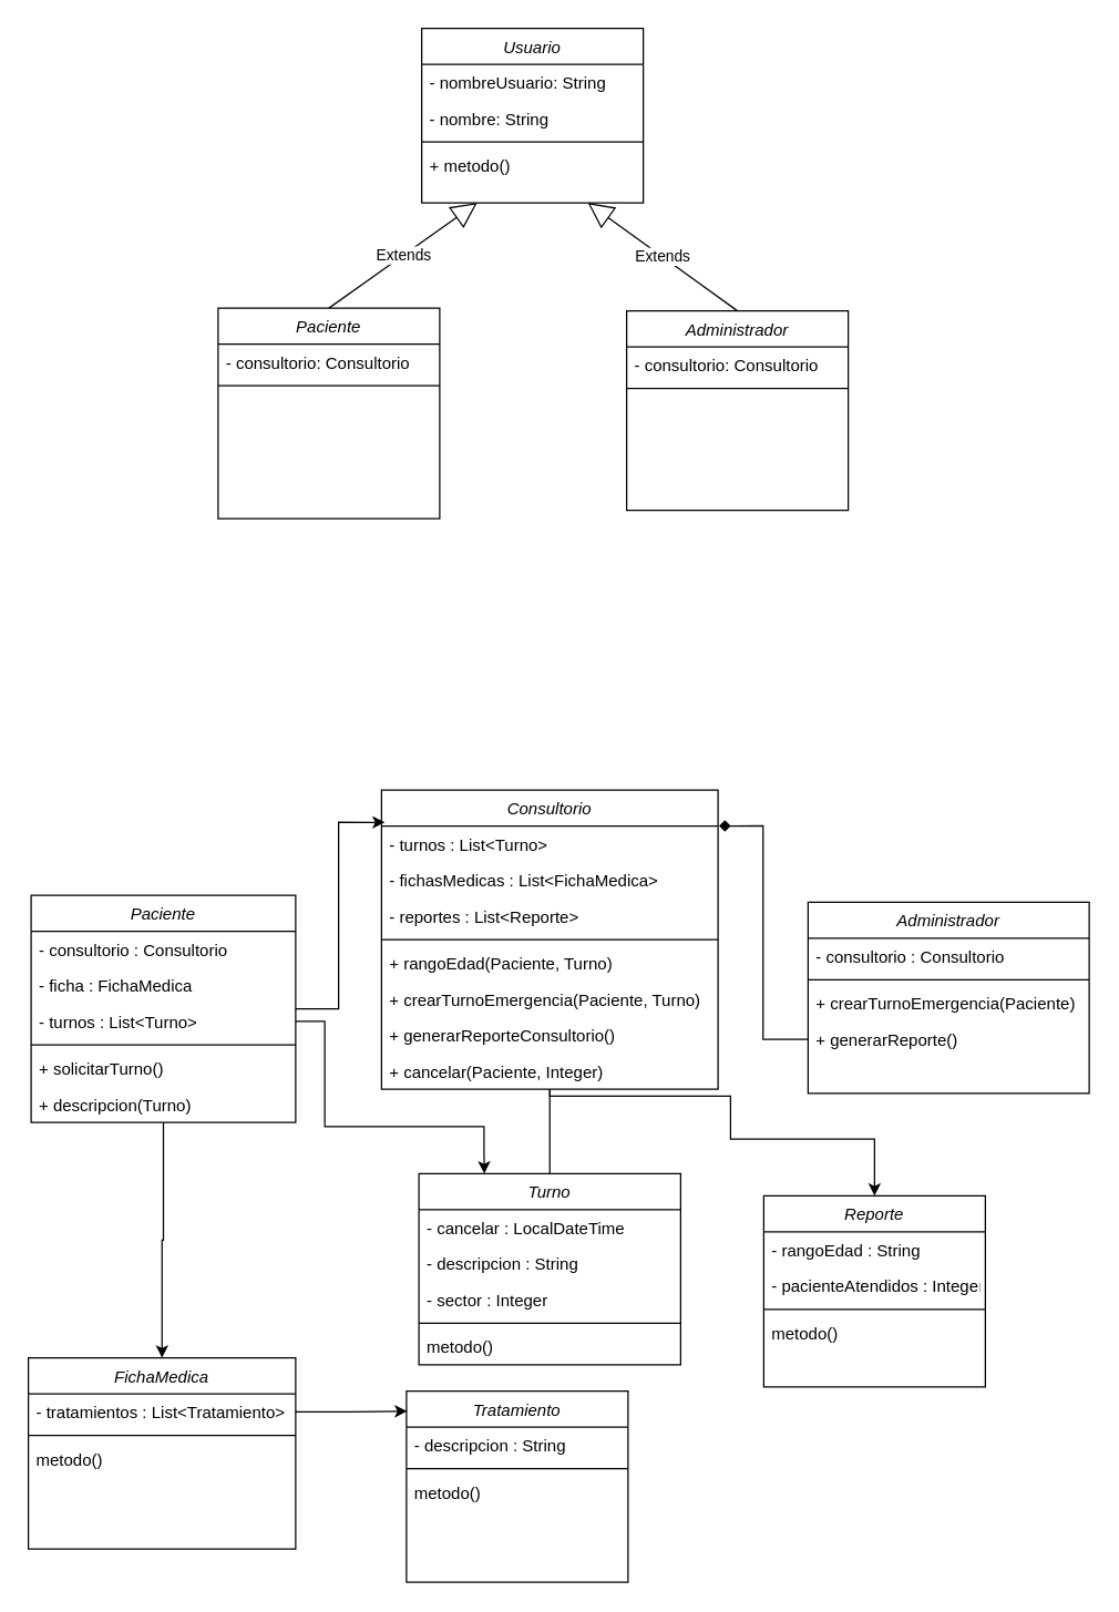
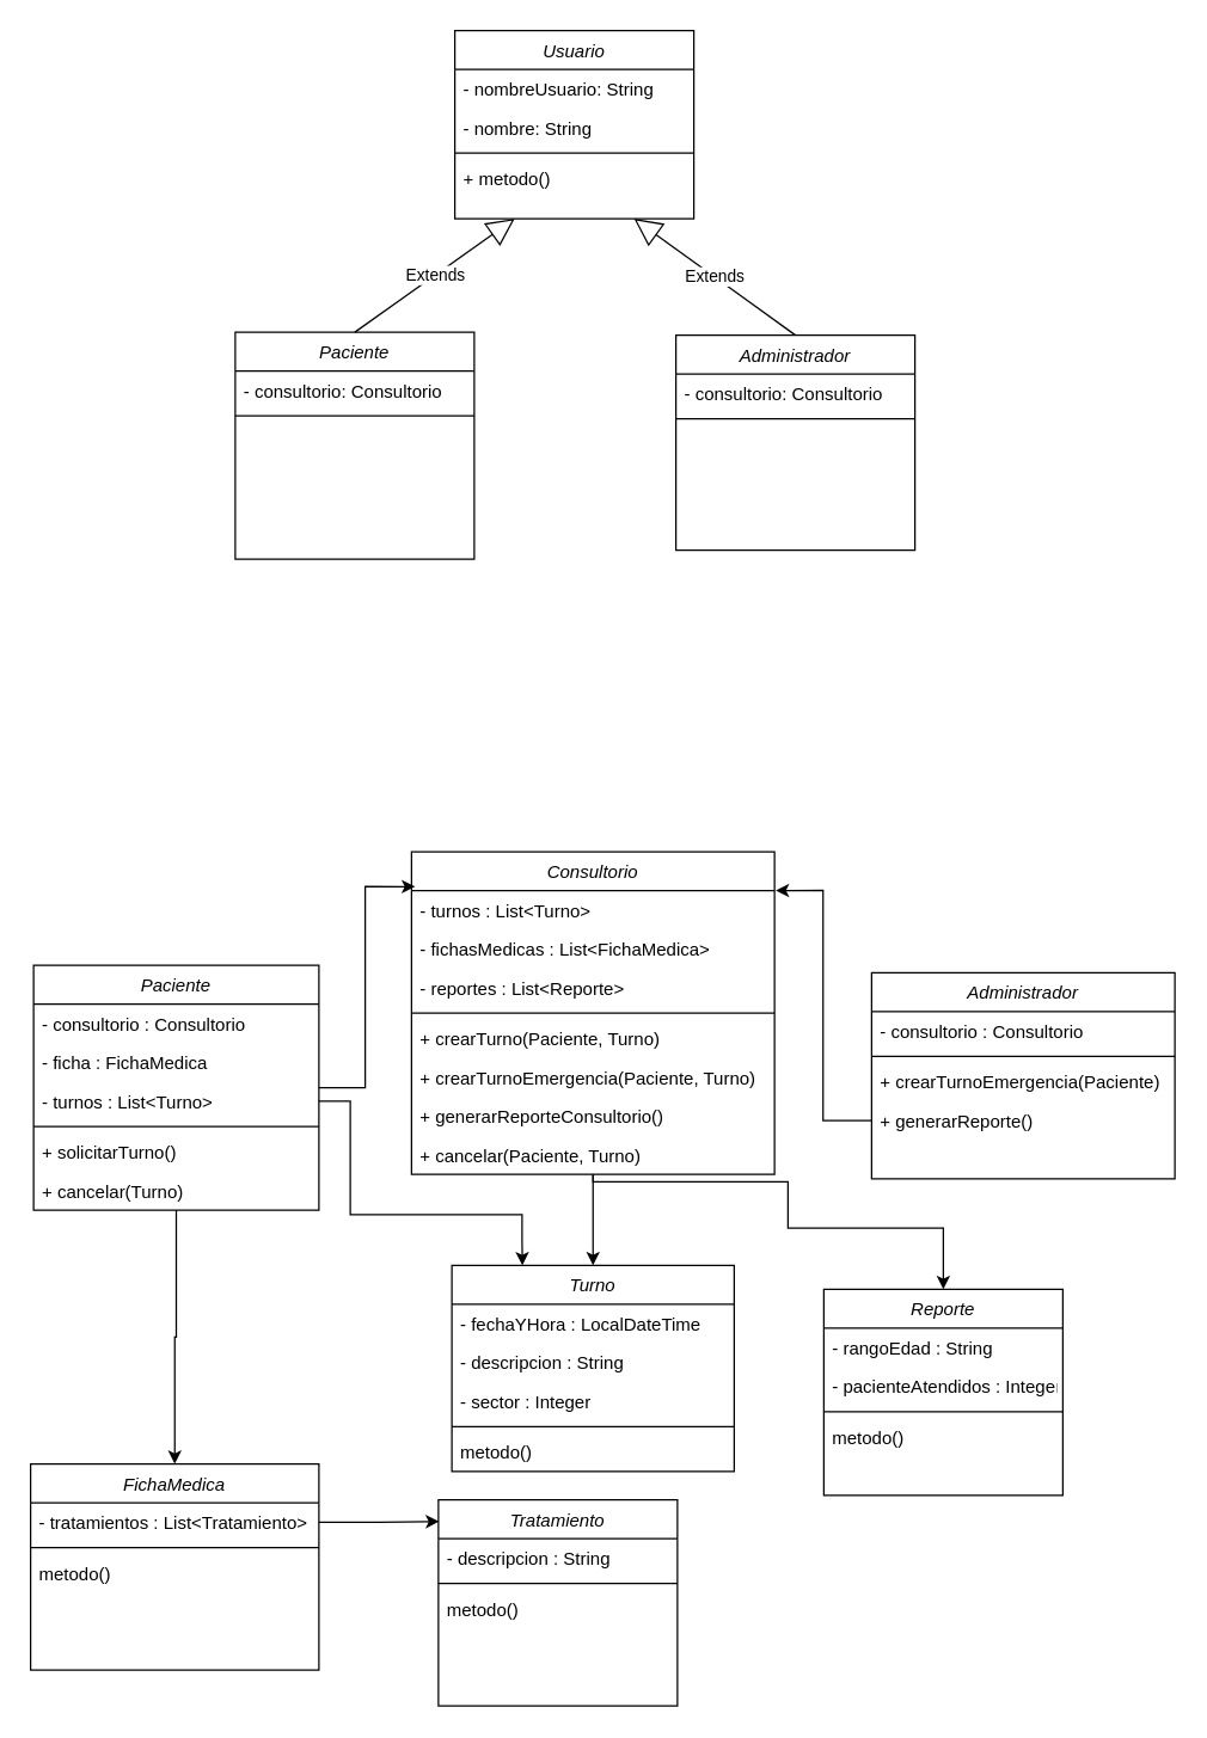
  <mxCell id="0" />
  <mxCell id="1" parent="0" />
  <mxCell id="2" value="Reporte" style="swimlane;fontStyle=2;align=center;verticalAlign=top;childLayout=stackLayout;horizontal=1;startSize=26;horizontalStack=0;resizeParent=1;resizeLast=0;collapsible=1;marginBottom=0;rounded=0;shadow=0;strokeWidth=1;" parent="1" vertex="1"><mxGeometry x="551" y="863" width="160" height="138" as="geometry"><mxRectangle x="230" y="140" width="160" height="26" as="alternateBounds" /></mxGeometry></mxCell>
  <mxCell id="3" value="- rangoEdad : String" style="text;align=left;verticalAlign=top;spacingLeft=4;spacingRight=4;overflow=hidden;rotatable=0;points=[[0,0.5],[1,0.5]];portConstraint=eastwest;" parent="2" vertex="1"><mxGeometry y="26" width="160" height="26" as="geometry" /></mxCell>
  <mxCell id="4" value="- pacienteAtendidos : Integer" style="text;align=left;verticalAlign=top;spacingLeft=4;spacingRight=4;overflow=hidden;rotatable=0;points=[[0,0.5],[1,0.5]];portConstraint=eastwest;" vertex="1" parent="2"><mxGeometry y="52" width="160" height="26" as="geometry" /></mxCell>
  <mxCell id="5" value="" style="line;html=1;strokeWidth=1;align=left;verticalAlign=middle;spacingTop=-1;spacingLeft=3;spacingRight=3;rotatable=0;labelPosition=right;points=[];portConstraint=eastwest;" parent="2" vertex="1"><mxGeometry y="78" width="160" height="8" as="geometry" /></mxCell>
  <mxCell id="6" value="metodo()" style="text;align=left;verticalAlign=top;spacingLeft=4;spacingRight=4;overflow=hidden;rotatable=0;points=[[0,0.5],[1,0.5]];portConstraint=eastwest;" parent="2" vertex="1"><mxGeometry y="86" width="160" height="26" as="geometry" /></mxCell>
  <mxCell id="7" value="Turno" style="swimlane;fontStyle=2;align=center;verticalAlign=top;childLayout=stackLayout;horizontal=1;startSize=26;horizontalStack=0;resizeParent=1;resizeLast=0;collapsible=1;marginBottom=0;rounded=0;shadow=0;strokeWidth=1;" vertex="1" parent="1"><mxGeometry x="302" y="847" width="189" height="138" as="geometry"><mxRectangle x="230" y="140" width="160" height="26" as="alternateBounds" /></mxGeometry></mxCell>
- <mxCell id="8" value="- cancelar : LocalDateTime" style="text;align=left;verticalAlign=top;spacingLeft=4;spacingRight=4;overflow=hidden;rotatable=0;points=[[0,0.5],[1,0.5]];portConstraint=eastwest;" vertex="1" parent="7"><mxGeometry y="26" width="189" height="26" as="geometry" /></mxCell>
+ <mxCell id="8" value="- fechaYHora : LocalDateTime" style="text;align=left;verticalAlign=top;spacingLeft=4;spacingRight=4;overflow=hidden;rotatable=0;points=[[0,0.5],[1,0.5]];portConstraint=eastwest;" vertex="1" parent="7"><mxGeometry y="26" width="189" height="26" as="geometry" /></mxCell>
  <mxCell id="9" value="- descripcion : String" style="text;align=left;verticalAlign=top;spacingLeft=4;spacingRight=4;overflow=hidden;rotatable=0;points=[[0,0.5],[1,0.5]];portConstraint=eastwest;" vertex="1" parent="7"><mxGeometry y="52" width="189" height="26" as="geometry" /></mxCell>
  <mxCell id="10" value="- sector : Integer" style="text;align=left;verticalAlign=top;spacingLeft=4;spacingRight=4;overflow=hidden;rotatable=0;points=[[0,0.5],[1,0.5]];portConstraint=eastwest;" vertex="1" parent="7"><mxGeometry y="78" width="189" height="26" as="geometry" /></mxCell>
  <mxCell id="11" value="" style="line;html=1;strokeWidth=1;align=left;verticalAlign=middle;spacingTop=-1;spacingLeft=3;spacingRight=3;rotatable=0;labelPosition=right;points=[];portConstraint=eastwest;" vertex="1" parent="7"><mxGeometry y="104" width="189" height="8" as="geometry" /></mxCell>
  <mxCell id="12" value="metodo()" style="text;align=left;verticalAlign=top;spacingLeft=4;spacingRight=4;overflow=hidden;rotatable=0;points=[[0,0.5],[1,0.5]];portConstraint=eastwest;" vertex="1" parent="7"><mxGeometry y="112" width="189" height="26" as="geometry" /></mxCell>
- <mxCell id="13" style="edgeStyle=orthogonalEdgeStyle;rounded=0;orthogonalLoop=1;jettySize=auto;html=1;entryX=0.5;entryY=0;entryDx=0;entryDy=0;endArrow=none;" edge="1" parent="1" source="14" target="7"><mxGeometry relative="1" as="geometry" /></mxCell>
+ <mxCell id="13" style="edgeStyle=orthogonalEdgeStyle;rounded=0;orthogonalLoop=1;jettySize=auto;html=1;entryX=0.5;entryY=0;entryDx=0;entryDy=0;" edge="1" parent="1" source="14" target="7"><mxGeometry relative="1" as="geometry" /></mxCell>
  <mxCell id="14" value="Consultorio" style="swimlane;fontStyle=2;align=center;verticalAlign=top;childLayout=stackLayout;horizontal=1;startSize=26;horizontalStack=0;resizeParent=1;resizeLast=0;collapsible=1;marginBottom=0;rounded=0;shadow=0;strokeWidth=1;" vertex="1" parent="1"><mxGeometry x="275" y="570" width="243" height="216" as="geometry"><mxRectangle x="230" y="140" width="160" height="26" as="alternateBounds" /></mxGeometry></mxCell>
  <mxCell id="15" value="- turnos : List&lt;Turno&gt;" style="text;align=left;verticalAlign=top;spacingLeft=4;spacingRight=4;overflow=hidden;rotatable=0;points=[[0,0.5],[1,0.5]];portConstraint=eastwest;" vertex="1" parent="14"><mxGeometry y="26" width="243" height="26" as="geometry" /></mxCell>
  <mxCell id="16" value="- fichasMedicas : List&lt;FichaMedica&gt;" style="text;align=left;verticalAlign=top;spacingLeft=4;spacingRight=4;overflow=hidden;rotatable=0;points=[[0,0.5],[1,0.5]];portConstraint=eastwest;" vertex="1" parent="14"><mxGeometry y="52" width="243" height="26" as="geometry" /></mxCell>
  <mxCell id="17" value="- reportes : List&lt;Reporte&gt;" style="text;align=left;verticalAlign=top;spacingLeft=4;spacingRight=4;overflow=hidden;rotatable=0;points=[[0,0.5],[1,0.5]];portConstraint=eastwest;" vertex="1" parent="14"><mxGeometry y="78" width="243" height="26" as="geometry" /></mxCell>
  <mxCell id="18" value="" style="line;html=1;strokeWidth=1;align=left;verticalAlign=middle;spacingTop=-1;spacingLeft=3;spacingRight=3;rotatable=0;labelPosition=right;points=[];portConstraint=eastwest;" vertex="1" parent="14"><mxGeometry y="104" width="243" height="8" as="geometry" /></mxCell>
- <mxCell id="19" value="+ rangoEdad(Paciente, Turno)" style="text;align=left;verticalAlign=top;spacingLeft=4;spacingRight=4;overflow=hidden;rotatable=0;points=[[0,0.5],[1,0.5]];portConstraint=eastwest;" vertex="1" parent="14"><mxGeometry y="112" width="243" height="26" as="geometry" /></mxCell>
+ <mxCell id="19" value="+ crearTurno(Paciente, Turno)" style="text;align=left;verticalAlign=top;spacingLeft=4;spacingRight=4;overflow=hidden;rotatable=0;points=[[0,0.5],[1,0.5]];portConstraint=eastwest;" vertex="1" parent="14"><mxGeometry y="112" width="243" height="26" as="geometry" /></mxCell>
  <mxCell id="20" value="+ crearTurnoEmergencia(Paciente, Turno)" style="text;align=left;verticalAlign=top;spacingLeft=4;spacingRight=4;overflow=hidden;rotatable=0;points=[[0,0.5],[1,0.5]];portConstraint=eastwest;" vertex="1" parent="14"><mxGeometry y="138" width="243" height="26" as="geometry" /></mxCell>
  <mxCell id="21" value="+ generarReporteConsultorio()" style="text;align=left;verticalAlign=top;spacingLeft=4;spacingRight=4;overflow=hidden;rotatable=0;points=[[0,0.5],[1,0.5]];portConstraint=eastwest;" vertex="1" parent="14"><mxGeometry y="164" width="243" height="26" as="geometry" /></mxCell>
- <mxCell id="22" value="+ cancelar(Paciente, Integer)" style="text;align=left;verticalAlign=top;spacingLeft=4;spacingRight=4;overflow=hidden;rotatable=0;points=[[0,0.5],[1,0.5]];portConstraint=eastwest;" vertex="1" parent="14"><mxGeometry y="190" width="243" height="26" as="geometry" /></mxCell>
+ <mxCell id="22" value="+ cancelar(Paciente, Turno)" style="text;align=left;verticalAlign=top;spacingLeft=4;spacingRight=4;overflow=hidden;rotatable=0;points=[[0,0.5],[1,0.5]];portConstraint=eastwest;" vertex="1" parent="14"><mxGeometry y="190" width="243" height="26" as="geometry" /></mxCell>
  <mxCell id="23" style="edgeStyle=orthogonalEdgeStyle;rounded=0;orthogonalLoop=1;jettySize=auto;html=1;entryX=0.01;entryY=0.108;entryDx=0;entryDy=0;entryPerimeter=0;" edge="1" parent="1" source="25" target="14"><mxGeometry relative="1" as="geometry" /></mxCell>
  <mxCell id="24" style="edgeStyle=orthogonalEdgeStyle;rounded=0;orthogonalLoop=1;jettySize=auto;html=1;exitX=0.5;exitY=1;exitDx=0;exitDy=0;" edge="1" parent="1" source="25" target="32"><mxGeometry relative="1" as="geometry" /></mxCell>
  <mxCell id="25" value="Paciente" style="swimlane;fontStyle=2;align=center;verticalAlign=top;childLayout=stackLayout;horizontal=1;startSize=26;horizontalStack=0;resizeParent=1;resizeLast=0;collapsible=1;marginBottom=0;rounded=0;shadow=0;strokeWidth=1;" vertex="1" parent="1"><mxGeometry x="22" y="646" width="191" height="164" as="geometry"><mxRectangle x="230" y="140" width="160" height="26" as="alternateBounds" /></mxGeometry></mxCell>
  <mxCell id="26" value="- consultorio : Consultorio" style="text;align=left;verticalAlign=top;spacingLeft=4;spacingRight=4;overflow=hidden;rotatable=0;points=[[0,0.5],[1,0.5]];portConstraint=eastwest;" vertex="1" parent="25"><mxGeometry y="26" width="191" height="26" as="geometry" /></mxCell>
  <mxCell id="27" value="- ficha : FichaMedica" style="text;align=left;verticalAlign=top;spacingLeft=4;spacingRight=4;overflow=hidden;rotatable=0;points=[[0,0.5],[1,0.5]];portConstraint=eastwest;" vertex="1" parent="25"><mxGeometry y="52" width="191" height="26" as="geometry" /></mxCell>
  <mxCell id="28" value="- turnos : List&lt;Turno&gt;" style="text;align=left;verticalAlign=top;spacingLeft=4;spacingRight=4;overflow=hidden;rotatable=0;points=[[0,0.5],[1,0.5]];portConstraint=eastwest;" vertex="1" parent="25"><mxGeometry y="78" width="191" height="26" as="geometry" /></mxCell>
  <mxCell id="29" value="" style="line;html=1;strokeWidth=1;align=left;verticalAlign=middle;spacingTop=-1;spacingLeft=3;spacingRight=3;rotatable=0;labelPosition=right;points=[];portConstraint=eastwest;" vertex="1" parent="25"><mxGeometry y="104" width="191" height="8" as="geometry" /></mxCell>
  <mxCell id="30" value="+ solicitarTurno()" style="text;align=left;verticalAlign=top;spacingLeft=4;spacingRight=4;overflow=hidden;rotatable=0;points=[[0,0.5],[1,0.5]];portConstraint=eastwest;" vertex="1" parent="25"><mxGeometry y="112" width="191" height="26" as="geometry" /></mxCell>
- <mxCell id="31" value="+ descripcion(Turno)" style="text;align=left;verticalAlign=top;spacingLeft=4;spacingRight=4;overflow=hidden;rotatable=0;points=[[0,0.5],[1,0.5]];portConstraint=eastwest;" vertex="1" parent="25"><mxGeometry y="138" width="191" height="26" as="geometry" /></mxCell>
+ <mxCell id="31" value="+ cancelar(Turno)" style="text;align=left;verticalAlign=top;spacingLeft=4;spacingRight=4;overflow=hidden;rotatable=0;points=[[0,0.5],[1,0.5]];portConstraint=eastwest;" vertex="1" parent="25"><mxGeometry y="138" width="191" height="26" as="geometry" /></mxCell>
  <mxCell id="32" value="FichaMedica" style="swimlane;fontStyle=2;align=center;verticalAlign=top;childLayout=stackLayout;horizontal=1;startSize=26;horizontalStack=0;resizeParent=1;resizeLast=0;collapsible=1;marginBottom=0;rounded=0;shadow=0;strokeWidth=1;" vertex="1" parent="1"><mxGeometry x="20" y="980" width="193" height="138" as="geometry"><mxRectangle x="230" y="140" width="160" height="26" as="alternateBounds" /></mxGeometry></mxCell>
  <mxCell id="33" value="- tratamientos : List&lt;Tratamiento&gt;" style="text;align=left;verticalAlign=top;spacingLeft=4;spacingRight=4;overflow=hidden;rotatable=0;points=[[0,0.5],[1,0.5]];portConstraint=eastwest;" vertex="1" parent="32"><mxGeometry y="26" width="193" height="26" as="geometry" /></mxCell>
  <mxCell id="34" value="" style="line;html=1;strokeWidth=1;align=left;verticalAlign=middle;spacingTop=-1;spacingLeft=3;spacingRight=3;rotatable=0;labelPosition=right;points=[];portConstraint=eastwest;" vertex="1" parent="32"><mxGeometry y="52" width="193" height="8" as="geometry" /></mxCell>
  <mxCell id="35" value="metodo()" style="text;align=left;verticalAlign=top;spacingLeft=4;spacingRight=4;overflow=hidden;rotatable=0;points=[[0,0.5],[1,0.5]];portConstraint=eastwest;" vertex="1" parent="32"><mxGeometry y="60" width="193" height="26" as="geometry" /></mxCell>
  <mxCell id="36" value="Tratamiento" style="swimlane;fontStyle=2;align=center;verticalAlign=top;childLayout=stackLayout;horizontal=1;startSize=26;horizontalStack=0;resizeParent=1;resizeLast=0;collapsible=1;marginBottom=0;rounded=0;shadow=0;strokeWidth=1;" vertex="1" parent="1"><mxGeometry x="293" y="1004" width="160" height="138" as="geometry"><mxRectangle x="230" y="140" width="160" height="26" as="alternateBounds" /></mxGeometry></mxCell>
  <mxCell id="37" value="- descripcion : String" style="text;align=left;verticalAlign=top;spacingLeft=4;spacingRight=4;overflow=hidden;rotatable=0;points=[[0,0.5],[1,0.5]];portConstraint=eastwest;" vertex="1" parent="36"><mxGeometry y="26" width="160" height="26" as="geometry" /></mxCell>
  <mxCell id="38" value="" style="line;html=1;strokeWidth=1;align=left;verticalAlign=middle;spacingTop=-1;spacingLeft=3;spacingRight=3;rotatable=0;labelPosition=right;points=[];portConstraint=eastwest;" vertex="1" parent="36"><mxGeometry y="52" width="160" height="8" as="geometry" /></mxCell>
  <mxCell id="39" value="metodo()" style="text;align=left;verticalAlign=top;spacingLeft=4;spacingRight=4;overflow=hidden;rotatable=0;points=[[0,0.5],[1,0.5]];portConstraint=eastwest;" vertex="1" parent="36"><mxGeometry y="60" width="160" height="26" as="geometry" /></mxCell>
  <mxCell id="40" value="Administrador" style="swimlane;fontStyle=2;align=center;verticalAlign=top;childLayout=stackLayout;horizontal=1;startSize=26;horizontalStack=0;resizeParent=1;resizeLast=0;collapsible=1;marginBottom=0;rounded=0;shadow=0;strokeWidth=1;" vertex="1" parent="1"><mxGeometry x="583" y="651" width="203" height="138" as="geometry"><mxRectangle x="230" y="140" width="160" height="26" as="alternateBounds" /></mxGeometry></mxCell>
  <mxCell id="41" value="- consultorio : Consultorio" style="text;align=left;verticalAlign=top;spacingLeft=4;spacingRight=4;overflow=hidden;rotatable=0;points=[[0,0.5],[1,0.5]];portConstraint=eastwest;" vertex="1" parent="40"><mxGeometry y="26" width="203" height="26" as="geometry" /></mxCell>
  <mxCell id="42" value="" style="line;html=1;strokeWidth=1;align=left;verticalAlign=middle;spacingTop=-1;spacingLeft=3;spacingRight=3;rotatable=0;labelPosition=right;points=[];portConstraint=eastwest;" vertex="1" parent="40"><mxGeometry y="52" width="203" height="8" as="geometry" /></mxCell>
  <mxCell id="43" value="+ crearTurnoEmergencia(Paciente)" style="text;align=left;verticalAlign=top;spacingLeft=4;spacingRight=4;overflow=hidden;rotatable=0;points=[[0,0.5],[1,0.5]];portConstraint=eastwest;" vertex="1" parent="40"><mxGeometry y="60" width="203" height="26" as="geometry" /></mxCell>
  <mxCell id="44" value="+ generarReporte()" style="text;align=left;verticalAlign=top;spacingLeft=4;spacingRight=4;overflow=hidden;rotatable=0;points=[[0,0.5],[1,0.5]];portConstraint=eastwest;" vertex="1" parent="40"><mxGeometry y="86" width="203" height="26" as="geometry" /></mxCell>
  <mxCell id="45" style="edgeStyle=orthogonalEdgeStyle;rounded=0;orthogonalLoop=1;jettySize=auto;html=1;entryX=0.003;entryY=0.105;entryDx=0;entryDy=0;entryPerimeter=0;" edge="1" parent="1" source="33" target="36"><mxGeometry relative="1" as="geometry" /></mxCell>
  <mxCell id="46" style="edgeStyle=orthogonalEdgeStyle;rounded=0;orthogonalLoop=1;jettySize=auto;html=1;entryX=0.25;entryY=0;entryDx=0;entryDy=0;" edge="1" parent="1" source="28" target="7"><mxGeometry relative="1" as="geometry"><Array as="points"><mxPoint x="234" y="737" /><mxPoint x="234" y="813" /><mxPoint x="349" y="813" /><mxPoint x="349" y="830" /></Array></mxGeometry></mxCell>
- <mxCell id="47" style="edgeStyle=orthogonalEdgeStyle;rounded=0;orthogonalLoop=1;jettySize=auto;html=1;entryX=1.003;entryY=0.12;entryDx=0;entryDy=0;entryPerimeter=0;endArrow=diamond;" edge="1" parent="1" source="44" target="14"><mxGeometry relative="1" as="geometry" /></mxCell>
+ <mxCell id="47" style="edgeStyle=orthogonalEdgeStyle;rounded=0;orthogonalLoop=1;jettySize=auto;html=1;entryX=1.003;entryY=0.12;entryDx=0;entryDy=0;entryPerimeter=0;" edge="1" parent="1" source="44" target="14"><mxGeometry relative="1" as="geometry" /></mxCell>
  <mxCell id="48" style="edgeStyle=orthogonalEdgeStyle;rounded=0;orthogonalLoop=1;jettySize=auto;html=1;entryX=0.5;entryY=0;entryDx=0;entryDy=0;" edge="1" parent="1" source="22" target="2"><mxGeometry relative="1" as="geometry"><Array as="points"><mxPoint x="527" y="791" /><mxPoint x="527" y="822" /><mxPoint x="631" y="822" /></Array></mxGeometry></mxCell>
  <mxCell id="49" value="Paciente" style="swimlane;fontStyle=2;align=center;verticalAlign=top;childLayout=stackLayout;horizontal=1;startSize=26;horizontalStack=0;resizeParent=1;resizeLast=0;collapsible=1;marginBottom=0;rounded=0;shadow=0;strokeWidth=1;" vertex="1" parent="1"><mxGeometry x="157" y="222" width="160" height="152" as="geometry"><mxRectangle x="230" y="140" width="160" height="26" as="alternateBounds" /></mxGeometry></mxCell>
  <mxCell id="50" value="- consultorio: Consultorio" style="text;align=left;verticalAlign=top;spacingLeft=4;spacingRight=4;overflow=hidden;rotatable=0;points=[[0,0.5],[1,0.5]];portConstraint=eastwest;" vertex="1" parent="49"><mxGeometry y="26" width="160" height="26" as="geometry" /></mxCell>
  <mxCell id="51" value="" style="line;html=1;strokeWidth=1;align=left;verticalAlign=middle;spacingTop=-1;spacingLeft=3;spacingRight=3;rotatable=0;labelPosition=right;points=[];portConstraint=eastwest;" vertex="1" parent="49"><mxGeometry y="52" width="160" height="8" as="geometry" /></mxCell>
  <mxCell id="52" value="Administrador" style="swimlane;fontStyle=2;align=center;verticalAlign=top;childLayout=stackLayout;horizontal=1;startSize=26;horizontalStack=0;resizeParent=1;resizeLast=0;collapsible=1;marginBottom=0;rounded=0;shadow=0;strokeWidth=1;" vertex="1" parent="1"><mxGeometry x="452" y="224" width="160" height="144" as="geometry"><mxRectangle x="230" y="140" width="160" height="26" as="alternateBounds" /></mxGeometry></mxCell>
  <mxCell id="53" value="- consultorio: Consultorio" style="text;align=left;verticalAlign=top;spacingLeft=4;spacingRight=4;overflow=hidden;rotatable=0;points=[[0,0.5],[1,0.5]];portConstraint=eastwest;rounded=0;shadow=0;html=0;" vertex="1" parent="52"><mxGeometry y="26" width="160" height="26" as="geometry" /></mxCell>
  <mxCell id="54" value="" style="line;html=1;strokeWidth=1;align=left;verticalAlign=middle;spacingTop=-1;spacingLeft=3;spacingRight=3;rotatable=0;labelPosition=right;points=[];portConstraint=eastwest;" vertex="1" parent="52"><mxGeometry y="52" width="160" height="8" as="geometry" /></mxCell>
  <mxCell id="55" value="Usuario" style="swimlane;fontStyle=2;align=center;verticalAlign=top;childLayout=stackLayout;horizontal=1;startSize=26;horizontalStack=0;resizeParent=1;resizeLast=0;collapsible=1;marginBottom=0;rounded=0;shadow=0;strokeWidth=1;" vertex="1" parent="1"><mxGeometry x="304" y="20" width="160" height="126" as="geometry"><mxRectangle x="230" y="140" width="160" height="26" as="alternateBounds" /></mxGeometry></mxCell>
  <mxCell id="56" value="- nombreUsuario: String" style="text;align=left;verticalAlign=top;spacingLeft=4;spacingRight=4;overflow=hidden;rotatable=0;points=[[0,0.5],[1,0.5]];portConstraint=eastwest;rounded=0;shadow=0;html=0;" vertex="1" parent="55"><mxGeometry y="26" width="160" height="26" as="geometry" /></mxCell>
  <mxCell id="57" value="- nombre: String" style="text;align=left;verticalAlign=top;spacingLeft=4;spacingRight=4;overflow=hidden;rotatable=0;points=[[0,0.5],[1,0.5]];portConstraint=eastwest;rounded=0;shadow=0;html=0;" vertex="1" parent="55"><mxGeometry y="52" width="160" height="26" as="geometry" /></mxCell>
  <mxCell id="58" value="" style="line;html=1;strokeWidth=1;align=left;verticalAlign=middle;spacingTop=-1;spacingLeft=3;spacingRight=3;rotatable=0;labelPosition=right;points=[];portConstraint=eastwest;" vertex="1" parent="55"><mxGeometry y="78" width="160" height="8" as="geometry" /></mxCell>
  <mxCell id="59" value="+ metodo()" style="text;align=left;verticalAlign=top;spacingLeft=4;spacingRight=4;overflow=hidden;rotatable=0;points=[[0,0.5],[1,0.5]];portConstraint=eastwest;" vertex="1" parent="55"><mxGeometry y="86" width="160" height="26" as="geometry" /></mxCell>
  <mxCell id="60" value="Extends" style="endArrow=block;endSize=16;endFill=0;html=1;rounded=0;exitX=0.5;exitY=0;exitDx=0;exitDy=0;entryX=0.25;entryY=1;entryDx=0;entryDy=0;" edge="1" parent="1" source="49" target="55"><mxGeometry width="160" relative="1" as="geometry"><mxPoint x="245" y="187" as="sourcePoint" /><mxPoint x="405" y="187" as="targetPoint" /></mxGeometry></mxCell>
  <mxCell id="61" value="Extends" style="endArrow=block;endSize=16;endFill=0;html=1;rounded=0;exitX=0.5;exitY=0;exitDx=0;exitDy=0;entryX=0.75;entryY=1;entryDx=0;entryDy=0;" edge="1" parent="1" source="52" target="55"><mxGeometry width="160" relative="1" as="geometry"><mxPoint x="247" y="232" as="sourcePoint" /><mxPoint x="354" y="156" as="targetPoint" /></mxGeometry></mxCell>
